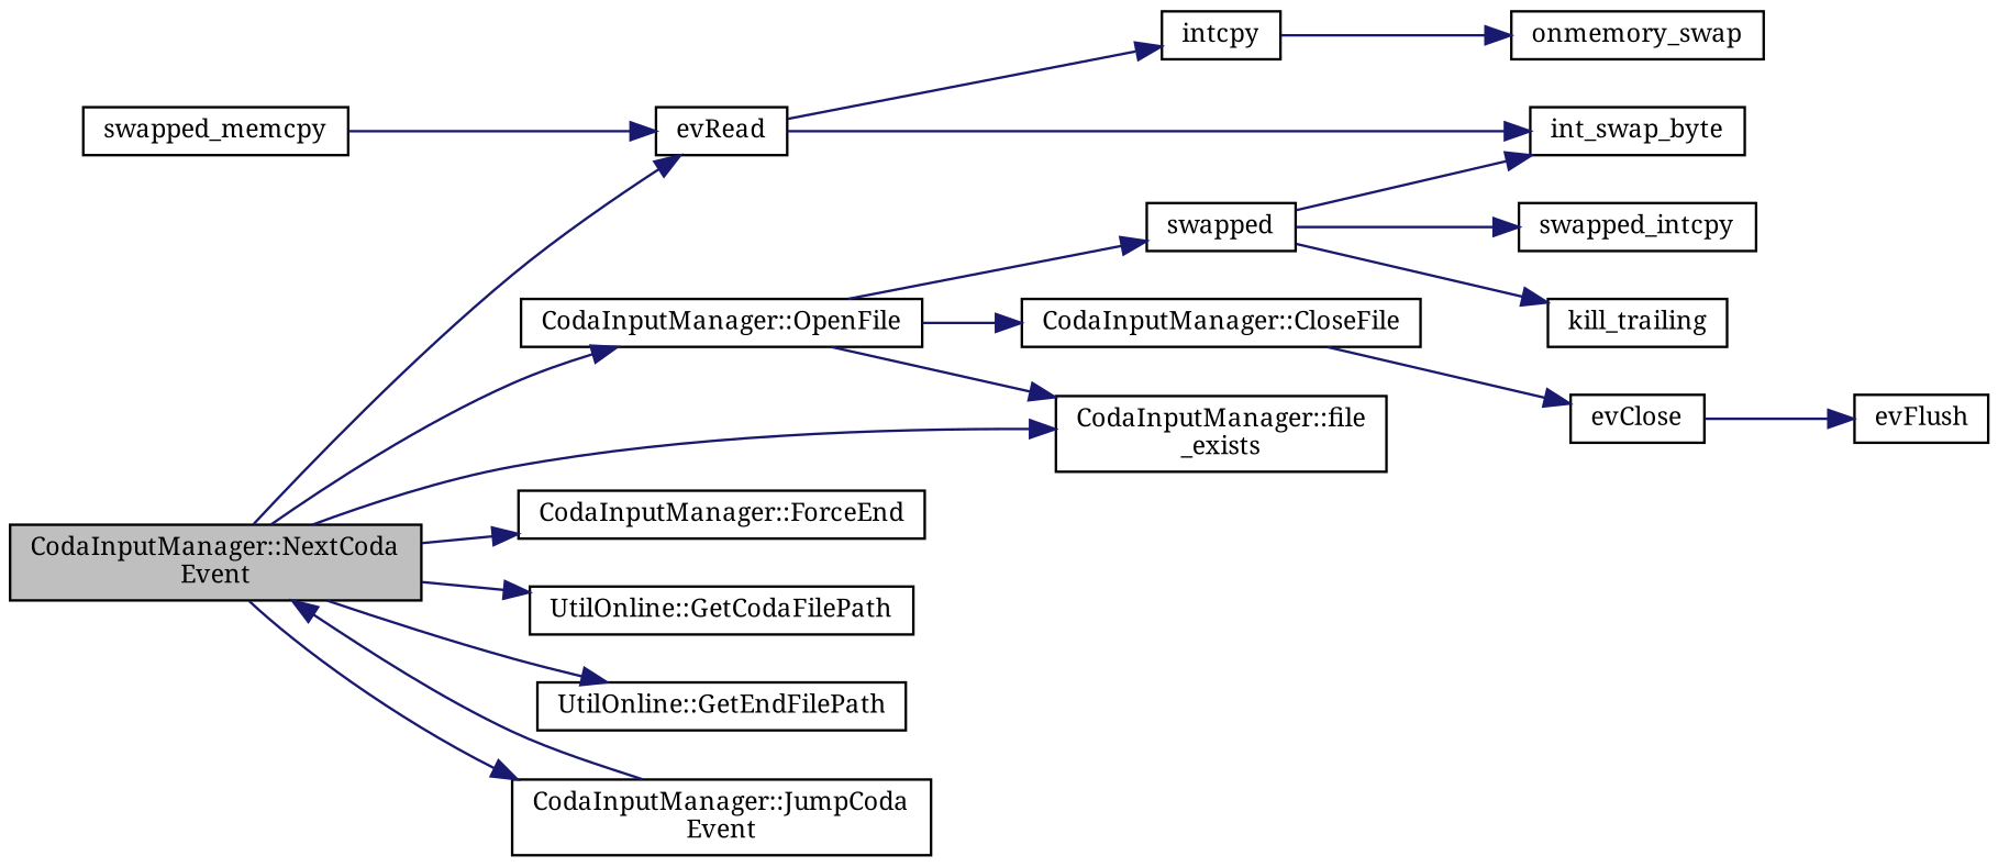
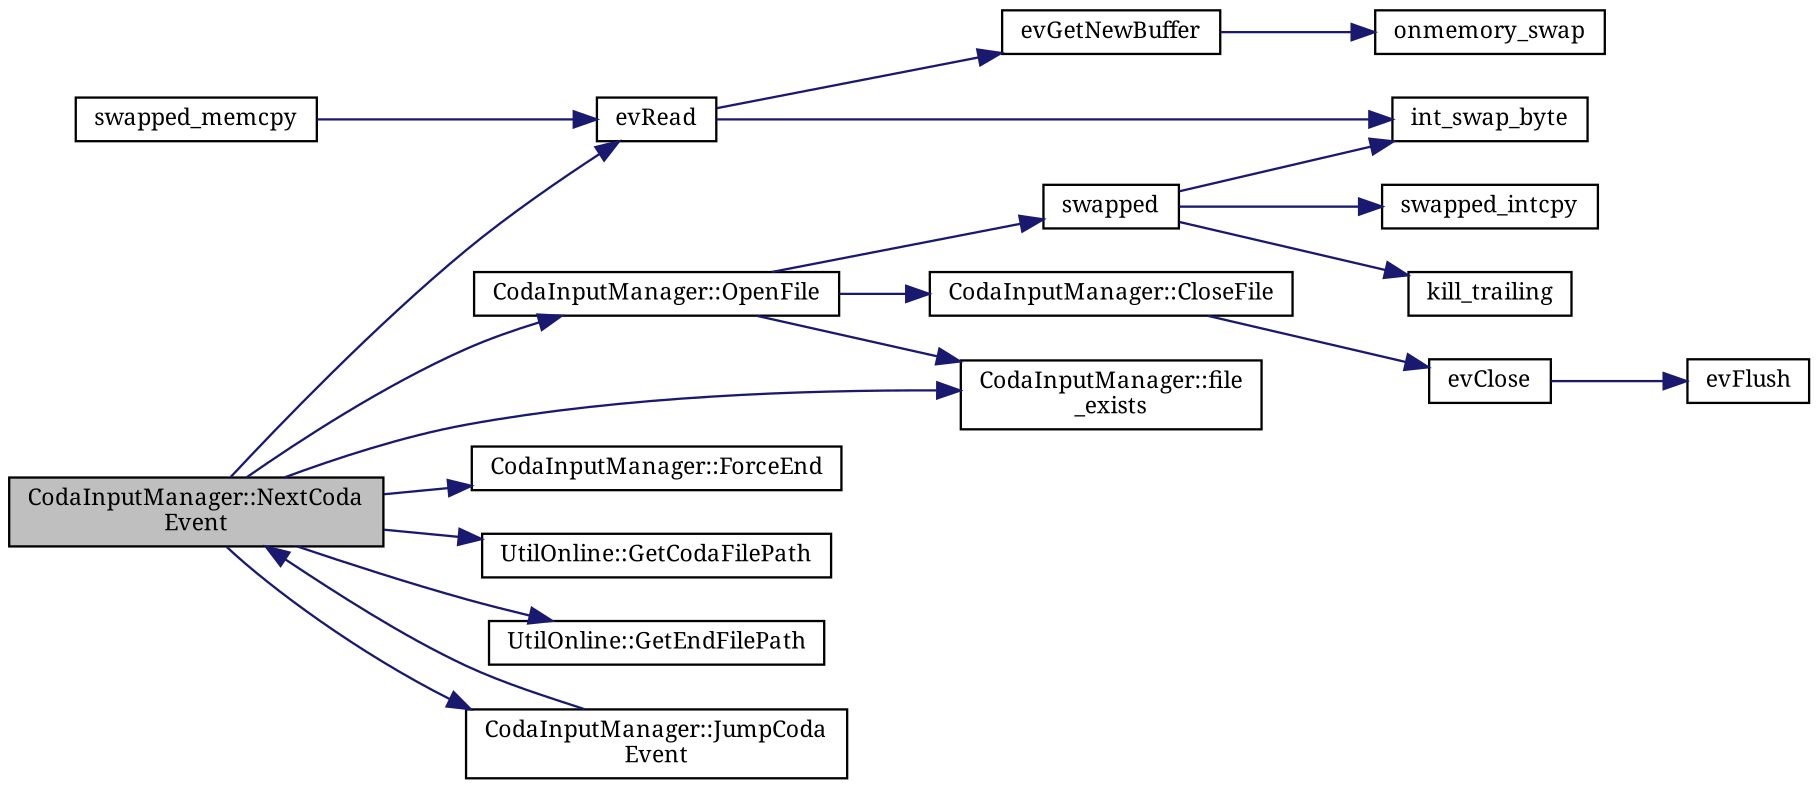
  digraph {
    fontname="Noto Serif"
    rankdir=LR
    node [color=black fontname="Noto Serif" fontsize=10 shape=record]
    edge [color=midnightblue fontname="Noto Serif" fontsize=10 labelfontname=FreeSans labelfontsize=10 style=solid]
    n1 [fillcolor=grey75 fontcolor=black height=0.2 label="CodaInputManager::NextCoda\lEvent" style=filled width=0.4]
    n2 [height=0.2 label=evRead width=0.4]
    n3 [height=0.2 label="CodaInputManager::file\l_exists" width=0.4]
    n4 [height=0.2 label="CodaInputManager::ForceEnd" width=0.4]
    n5 [height=0.2 label="UtilOnline::GetCodaFilePath" width=0.4]
    n6 [height=0.2 label="UtilOnline::GetEndFilePath" width=0.4]
    n7 [height=0.2 label="CodaInputManager::JumpCoda\lEvent" width=0.4]
    n8 [height=0.2 label="CodaInputManager::OpenFile" width=0.4]
-   n9 [height=0.2 label=intcpy width=0.4]
+   n9 [height=0.2 label=evGetNewBuffer width=0.4]
    n10 [height=0.2 label=int_swap_byte width=0.4]
    n11 [height=0.2 label="CodaInputManager::CloseFile" width=0.4]
    n12 [height=0.2 label=swapped width=0.4]
    n13 [height=0.2 label=onmemory_swap width=0.4]
    n14 [height=0.2 label=swapped_memcpy width=0.4]
    n15 [height=0.2 label=evClose width=0.4]
    n16 [height=0.2 label=kill_trailing width=0.4]
    n17 [height=0.2 label=swapped_intcpy width=0.4]
    n18 [height=0.2 label=evFlush width=0.4]
    n1 -> n2
    n1 -> n3
    n1 -> n4
    n1 -> n5
    n1 -> n6
    n1 -> n7
    n1 -> n8
    n2 -> n9
    n2 -> n10
    n7 -> n1
    n8 -> n3
    n8 -> n11
    n8 -> n12
    n9 -> n13
    n11 -> n15
    n12 -> n10
    n12 -> n16
    n12 -> n17
    n14 -> n2
    n15 -> n18
  }
